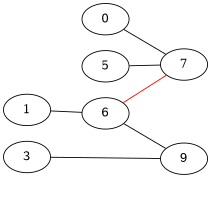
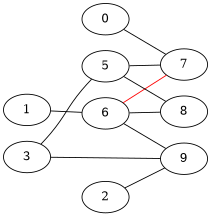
  graph {
    rankdir=LR
    0
    7
    1
    6
    9
+   8
+   2
    3
    5
    0 -- 7
    1 -- 6
    6 -- 7 [color=red]
    6 -- 9
+   6 -- 8
+   2 -- 9
    3 -- 9
+   3 -- 5
    5 -- 7
+   5 -- 8
  }
